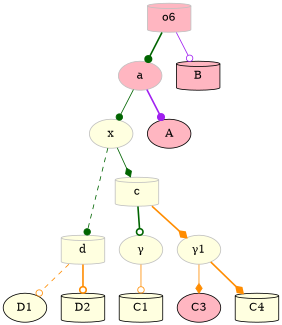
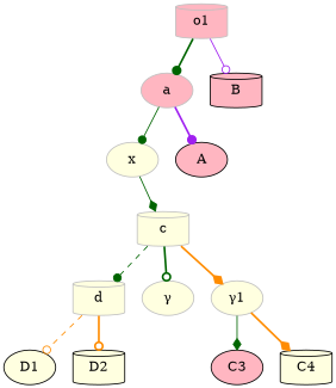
  digraph {
    node [fillcolor=lightyellow shape=ellipse style=filled]
    edge [arrowhead=odot color=darkorange style=bold]
    a [color=grey fillcolor=lightpink]
    x [color=grey]
    A [fillcolor=lightpink]
    c [color=grey shape=cylinder]
    d [color=grey shape=cylinder]
    n6 [color=grey label="γ"]
    n7 [color=grey label="γ1"]
-   C1 [shape=cylinder]
    C3 [fillcolor=lightpink]
    C4 [shape=cylinder]
    D1
    D2 [shape=cylinder]
-   o1 [color=grey fillcolor=lightpink shape=cylinder label=o6]
+   o1 [color=grey fillcolor=lightpink shape=cylinder]
    B [fillcolor=lightpink shape=cylinder]
    a -> x [arrowhead=dot color=darkgreen style=solid]
    a -> A [arrowhead=dot color=purple]
    x -> c [arrowhead=diamond color=darkgreen style=solid]
-   x -> d [arrowhead=dot color=darkgreen style=dashed]
+   c -> d [arrowhead=dot color=darkgreen style=dashed]
    c -> n6 [color=darkgreen]
    c -> n7 [arrowhead=diamond]
    d -> D1 [style=dashed]
    d -> D2
-   n6 -> C1 [style=solid]
-   n7 -> C3 [arrowhead=diamond style=solid]
+   n7 -> C3 [arrowhead=diamond color=darkgreen style=solid]
    n7 -> C4 [arrowhead=diamond]
    o1 -> a [arrowhead=dot color=darkgreen]
    o1 -> B [color=purple style=solid]
  }
